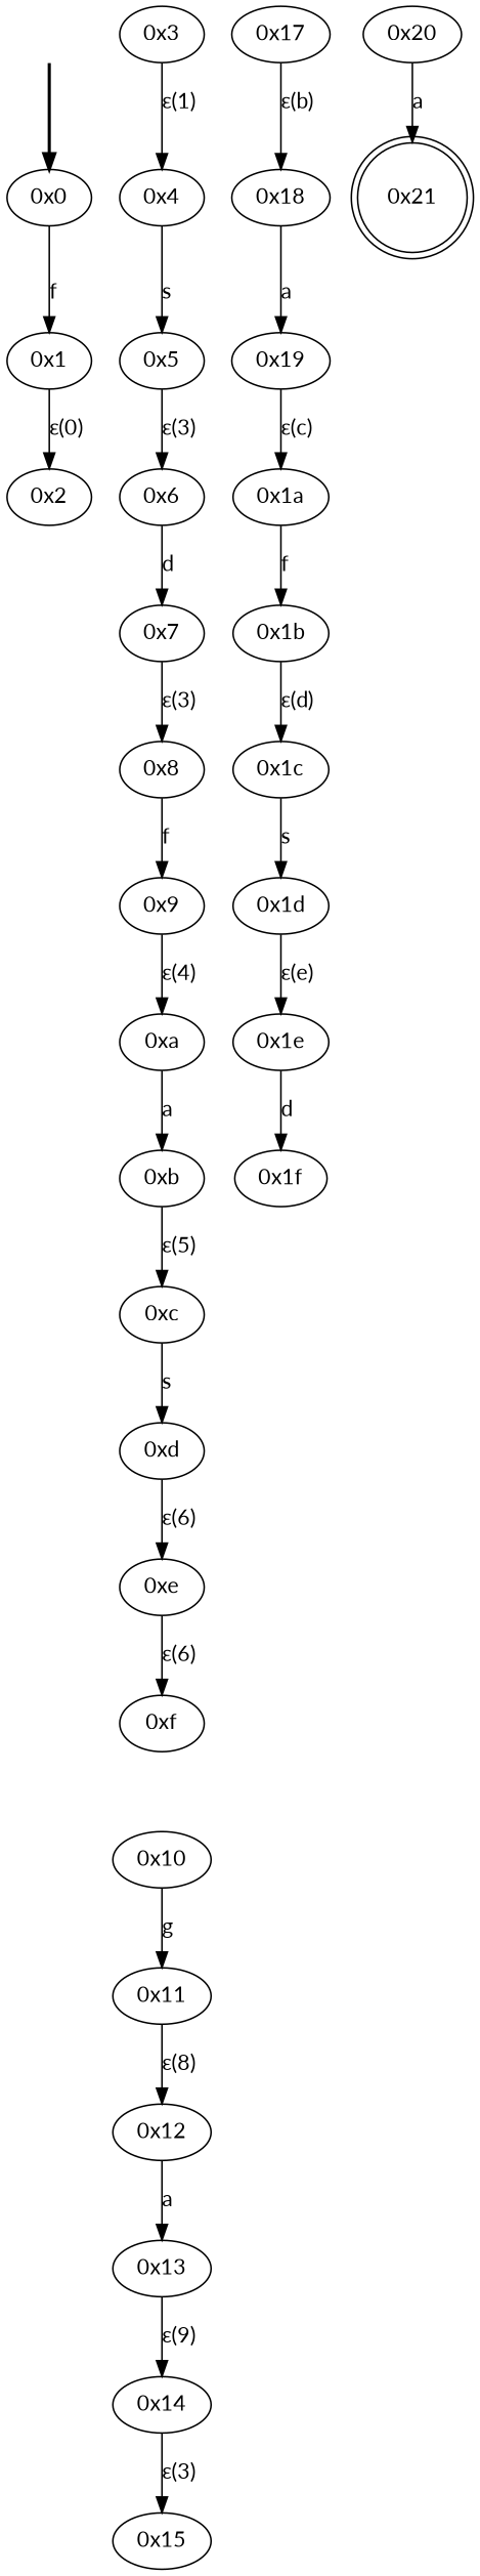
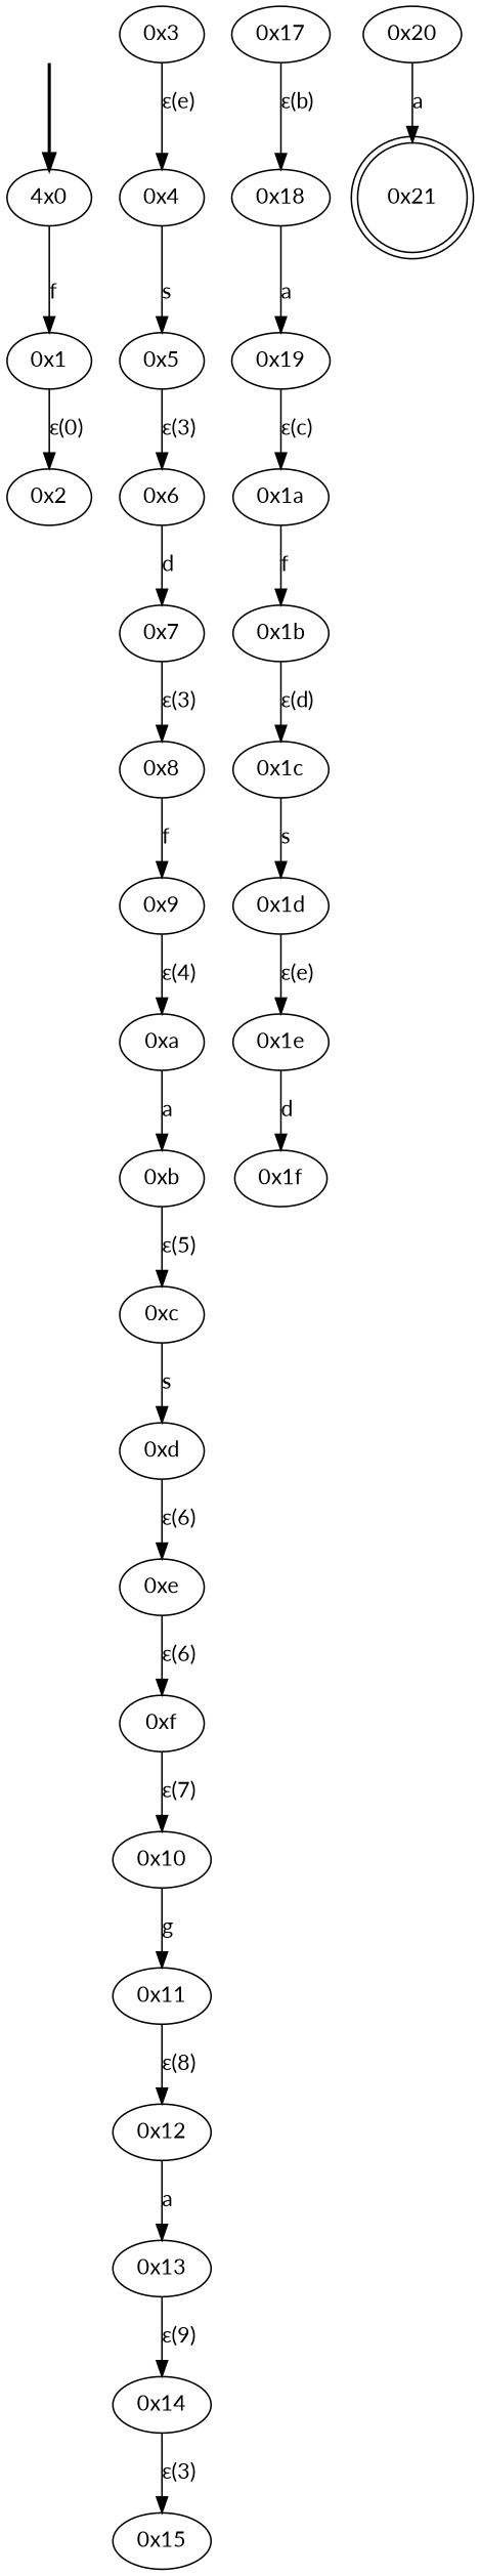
  digraph {
    fontname=Lato
    node [fontname=Lato]
    edge [fontname=Lato]
    fake [style=invisible]
-   "0x0" [root=true]
+   "0x0" [root=true label="4x0"]
    "0x1"
    "0x2"
    "0x3"
    "0x4"
    "0x5"
    "0x6"
    "0x7"
    "0x8"
    "0x9"
    "0xa"
    "0xb"
    "0xc"
    "0xd"
    "0xe"
    "0xf"
    "0x10"
    "0x11"
    "0x12"
    "0x13"
    "0x14"
    "0x15"
    "0x17"
    "0x18"
    "0x19"
    "0x1a"
    "0x1b"
    "0x1c"
    "0x1d"
    "0x1e"
    "0x1f"
    "0x21" [shape=doublecircle]
    "0x20"
    fake -> "0x0" [style=bold]
    "0x0" -> "0x1" [label=f]
    "0x1" -> "0x2" [label="ε(0)"]
-   "0x3" -> "0x4" [label="ε(1)"]
+   "0x3" -> "0x4" [label="ε(e)"]
    "0x4" -> "0x5" [label=s]
    "0x5" -> "0x6" [label="ε(3)"]
    "0x6" -> "0x7" [label=d]
    "0x7" -> "0x8" [label="ε(3)"]
    "0x8" -> "0x9" [label=f]
    "0x9" -> "0xa" [label="ε(4)"]
    "0xa" -> "0xb" [label=a]
    "0xb" -> "0xc" [label="ε(5)"]
    "0xc" -> "0xd" [label=s]
    "0xd" -> "0xe" [label="ε(6)"]
    "0xe" -> "0xf" [label="ε(6)"]
+   "0xf" -> "0x10" [label="ε(7)"]
    "0x10" -> "0x11" [label=g]
    "0x11" -> "0x12" [label="ε(8)"]
    "0x12" -> "0x13" [label=a]
    "0x13" -> "0x14" [label="ε(9)"]
    "0x14" -> "0x15" [label="ε(3)"]
    "0x17" -> "0x18" [label="ε(b)"]
    "0x18" -> "0x19" [label=a]
    "0x19" -> "0x1a" [label="ε(c)"]
    "0x1a" -> "0x1b" [label=f]
    "0x1b" -> "0x1c" [label="ε(d)"]
    "0x1c" -> "0x1d" [label=s]
    "0x1d" -> "0x1e" [label="ε(e)"]
    "0x1e" -> "0x1f" [label=d]
    "0x20" -> "0x21" [label=a]
  }
